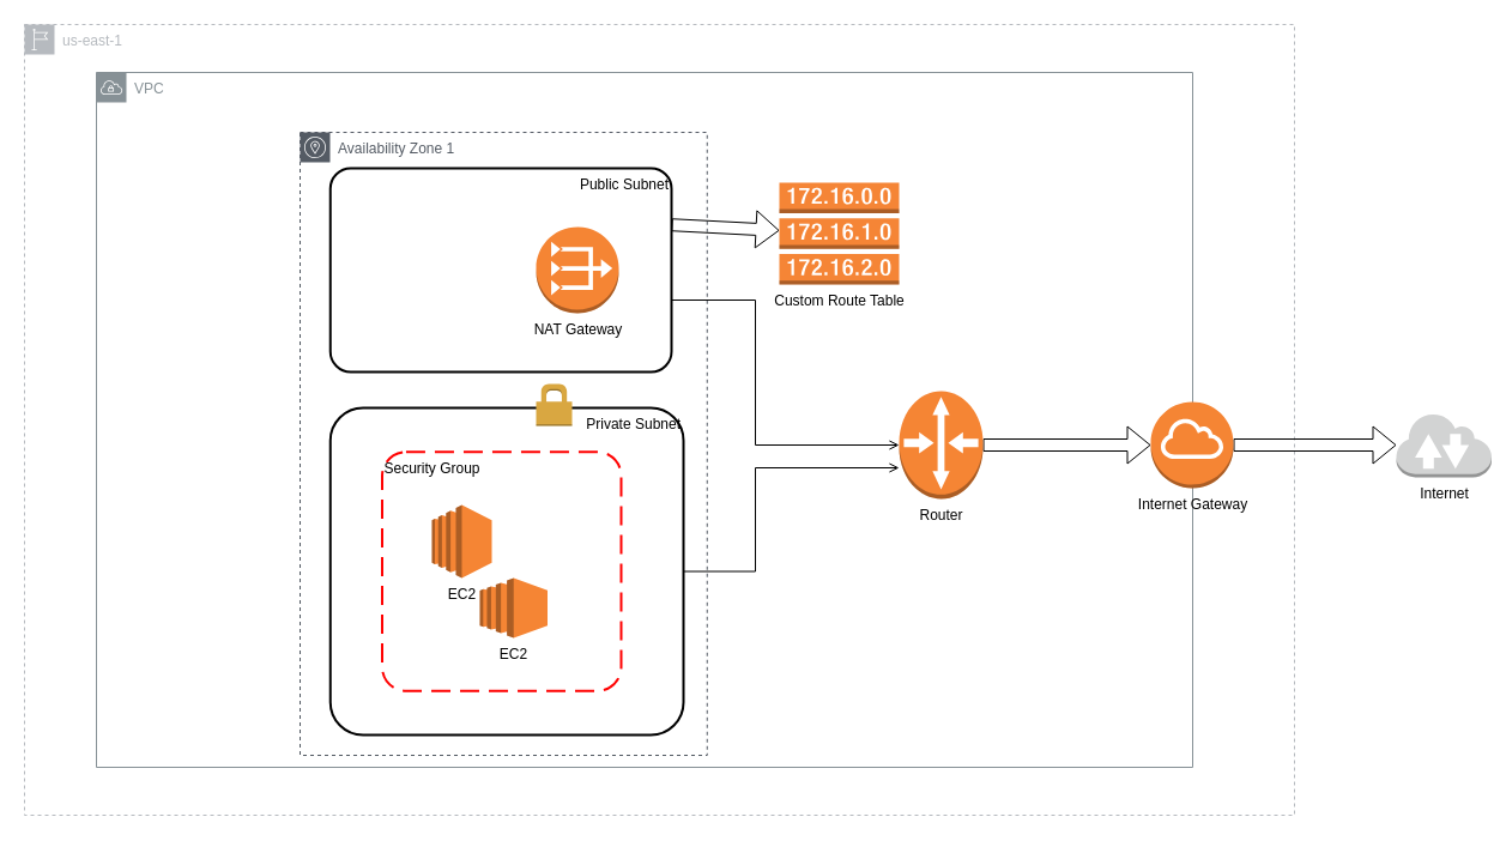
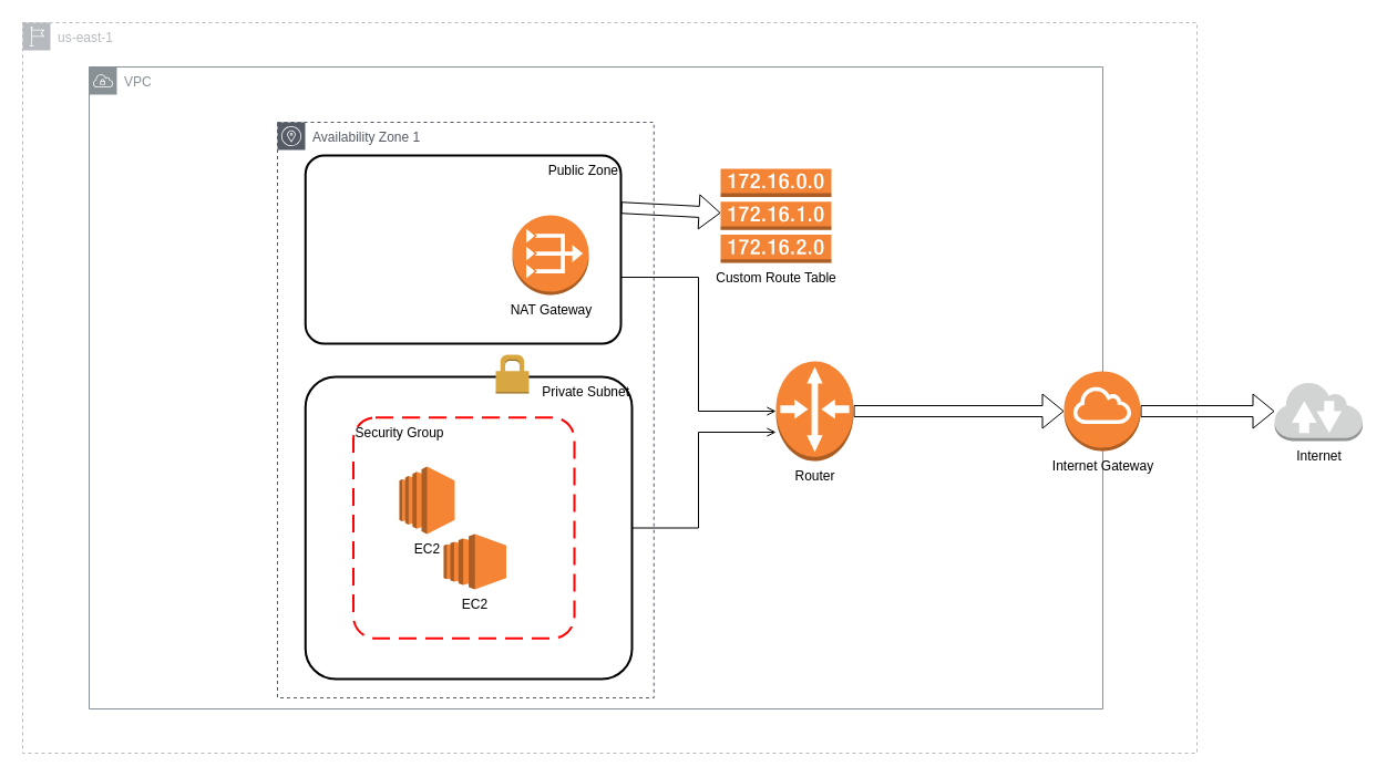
  <mxCell id="0" />
  <mxCell id="1" parent="0" />
  <mxCell id="2" value="us-east-1" style="sketch=0;outlineConnect=0;gradientColor=none;html=1;whiteSpace=wrap;fontSize=12;fontStyle=0;shape=mxgraph.aws4.group;grIcon=mxgraph.aws4.group_region;strokeColor=#B6BABF;fillColor=none;verticalAlign=top;align=left;spacingLeft=30;fontColor=#B6BABF;dashed=1;" parent="1" vertex="1"><mxGeometry x="20" y="20" width="1060" height="660" as="geometry" /></mxCell>
  <mxCell id="3" value="Availability Zone 1" style="sketch=0;outlineConnect=0;gradientColor=none;html=1;whiteSpace=wrap;fontSize=12;fontStyle=0;shape=mxgraph.aws4.group;grIcon=mxgraph.aws4.group_availability_zone;strokeColor=#545B64;fillColor=none;verticalAlign=top;align=left;spacingLeft=30;fontColor=#545B64;dashed=1;" parent="1" vertex="1"><mxGeometry x="250" y="110" width="339.75" height="520" as="geometry" /></mxCell>
  <mxCell id="4" value="VPC" style="sketch=0;outlineConnect=0;gradientColor=none;html=1;whiteSpace=wrap;fontSize=12;fontStyle=0;shape=mxgraph.aws4.group;grIcon=mxgraph.aws4.group_vpc;strokeColor=#879196;fillColor=none;verticalAlign=top;align=left;spacingLeft=30;fontColor=#879196;dashed=0;" parent="1" vertex="1"><mxGeometry x="80" width="915" height="580" as="geometry" y="60" /></mxCell>
  <mxCell id="5" value="Security Group" style="rounded=1;arcSize=10;dashed=1;strokeColor=#ff0000;fillColor=none;gradientColor=none;dashPattern=8 4;strokeWidth=2;verticalAlign=top;align=left;" parent="1" vertex="1"><mxGeometry x="318.5" y="376.75" width="199.5" height="199.5" as="geometry" /></mxCell>
  <mxCell id="6" style="edgeStyle=orthogonalEdgeStyle;rounded=0;orthogonalLoop=1;jettySize=auto;html=1;endArrow=open;" parent="1" source="7" target="17" edge="1"><mxGeometry relative="1" as="geometry"><Array as="points"><mxPoint x="630" y="477" /><mxPoint x="630" y="390" /></Array></mxGeometry></mxCell>
  <mxCell id="7" value="Private Subnet" style="rounded=1;arcSize=10;dashed=0;fillColor=none;gradientColor=none;strokeWidth=2;verticalAlign=top;align=right;" parent="1" vertex="1"><mxGeometry x="275.25" y="340" width="294.75" height="273" as="geometry" /></mxCell>
  <mxCell id="8" value="" style="dashed=0;html=1;shape=mxgraph.aws3.permissions;fillColor=#D9A741;gradientColor=none;dashed=0;" parent="1" vertex="1"><mxGeometry x="447" y="320" width="30" height="35" as="geometry" /></mxCell>
  <mxCell id="9" value="EC2" style="outlineConnect=0;dashed=0;verticalLabelPosition=bottom;verticalAlign=top;align=center;html=1;shape=mxgraph.aws3.ec2;fillColor=#F58534;gradientColor=none;" parent="1" vertex="1"><mxGeometry x="360" y="421" width="50" height="61" as="geometry" /></mxCell>
  <mxCell id="10" value="EC2" style="outlineConnect=0;dashed=0;verticalLabelPosition=bottom;verticalAlign=top;align=center;html=1;shape=mxgraph.aws3.ec2;fillColor=#F58534;gradientColor=none;" parent="1" vertex="1"><mxGeometry x="400" y="482" width="56.5" height="50" as="geometry" /></mxCell>
  <mxCell id="11" style="edgeStyle=orthogonalEdgeStyle;rounded=0;orthogonalLoop=1;jettySize=auto;html=1;exitX=1;exitY=0.5;exitDx=0;exitDy=0;entryX=0;entryY=0.5;entryDx=0;entryDy=0;entryPerimeter=0;endArrow=open;" parent="1" source="13" target="17" edge="1"><mxGeometry relative="1" as="geometry"><Array as="points"><mxPoint x="560" y="250" /><mxPoint x="630" y="250" /><mxPoint x="630" y="371" /></Array></mxGeometry></mxCell>
  <mxCell id="12" style="edgeStyle=none;shape=flexArrow;rounded=0;orthogonalLoop=1;jettySize=auto;html=1;" parent="1" target="15" edge="1"><mxGeometry relative="1" as="geometry"><mxPoint x="560" y="187.209" as="sourcePoint" /></mxGeometry></mxCell>
- <mxCell id="13" value="Public Subnet" style="rounded=1;arcSize=10;dashed=0;fillColor=none;gradientColor=none;strokeWidth=2;verticalAlign=top;align=right;" parent="1" vertex="1"><mxGeometry x="275.25" y="140" width="284.75" height="170" as="geometry" /></mxCell>
- <mxCell id="14" value="NAT Gateway" style="outlineConnect=0;dashed=0;verticalLabelPosition=bottom;verticalAlign=top;align=center;html=1;shape=mxgraph.aws3.vpc_nat_gateway;fillColor=#F58534;gradientColor=none;" parent="1" vertex="1"><mxGeometry x="447" y="189" width="69" height="72" as="geometry" /></mxCell>
+ <mxCell id="13" value="Public Zone" style="rounded=1;arcSize=10;dashed=0;fillColor=none;gradientColor=none;strokeWidth=2;verticalAlign=top;align=right;" parent="1" vertex="1"><mxGeometry x="275.25" y="140" width="284.75" height="170" as="geometry" /></mxCell>
+ <mxCell id="14" value="NAT Gateway" style="outlineConnect=0;dashed=0;verticalLabelPosition=bottom;verticalAlign=top;align=center;html=1;shape=mxgraph.aws3.vpc_nat_gateway;fillColor=#F58534;gradientColor=none;" parent="1" vertex="1"><mxGeometry x="462" y="194" width="69" height="72" as="geometry" /></mxCell>
  <mxCell id="15" value="Custom Route Table" style="outlineConnect=0;dashed=0;verticalLabelPosition=bottom;verticalAlign=top;align=center;html=1;shape=mxgraph.aws3.route_table;fillColor=#F58536;gradientColor=none;" parent="1" vertex="1"><mxGeometry x="650" y="152" width="100" height="85" as="geometry" /></mxCell>
  <mxCell id="16" style="edgeStyle=none;shape=flexArrow;rounded=0;orthogonalLoop=1;jettySize=auto;html=1;exitX=1;exitY=0.5;exitDx=0;exitDy=0;exitPerimeter=0;entryX=0;entryY=0.5;entryDx=0;entryDy=0;entryPerimeter=0;" parent="1" source="17" target="19" edge="1"><mxGeometry relative="1" as="geometry" /></mxCell>
- <mxCell id="17" value="Router" style="outlineConnect=0;dashed=0;verticalLabelPosition=bottom;verticalAlign=top;align=center;html=1;shape=mxgraph.aws3.router;fillColor=#F58534;gradientColor=none;" parent="1" vertex="1"><mxGeometry x="750" y="326" width="70" height="90" as="geometry" /></mxCell>
+ <mxCell id="17" value="Router" style="outlineConnect=0;dashed=0;verticalLabelPosition=bottom;verticalAlign=top;align=center;html=1;shape=mxgraph.aws3.router;fillColor=#F58534;gradientColor=none;" parent="1" vertex="1"><mxGeometry x="700" y="326" width="70" height="90" as="geometry" /></mxCell>
  <mxCell id="18" style="edgeStyle=none;shape=flexArrow;rounded=0;orthogonalLoop=1;jettySize=auto;html=1;" parent="1" source="19" target="20" edge="1"><mxGeometry relative="1" as="geometry" /></mxCell>
  <mxCell id="19" value="Internet Gateway" style="outlineConnect=0;dashed=0;verticalLabelPosition=bottom;verticalAlign=top;align=center;html=1;shape=mxgraph.aws3.internet_gateway;fillColor=#F58534;gradientColor=none;" parent="1" vertex="1"><mxGeometry x="960" y="335" width="69" height="72" as="geometry" /></mxCell>
- <mxCell id="20" value="Internet" style="outlineConnect=0;dashed=0;verticalLabelPosition=bottom;verticalAlign=top;align=center;html=1;shape=mxgraph.aws3.internet_2;fillColor=#D2D3D3;gradientColor=none;" parent="1" vertex="1"><mxGeometry x="1165" y="344" width="79.5" height="54" as="geometry" /></mxCell>
+ <mxCell id="20" value="Internet" style="outlineConnect=0;dashed=0;verticalLabelPosition=bottom;verticalAlign=top;align=center;html=1;shape=mxgraph.aws3.internet_2;fillColor=#D2D3D3;gradientColor=none;" parent="1" vertex="1"><mxGeometry x="1150" y="344" width="79.5" height="54" as="geometry" /></mxCell>
